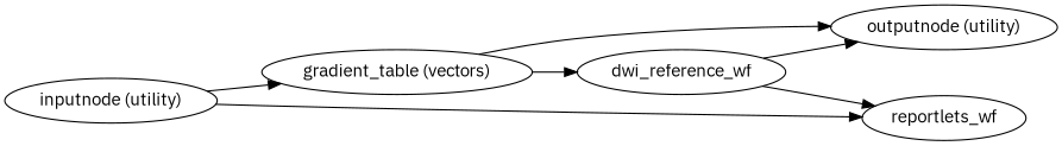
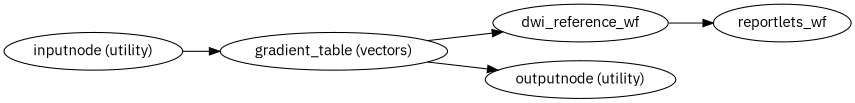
  strict digraph {
    fontname="IBM Plex Sans"
    rankdir=LR
    node [fontname="IBM Plex Sans"]
    edge [fontname="IBM Plex Sans"]
    "inputnode (utility)"
    "gradient_table (vectors)"
    reportlets_wf
    dwi_reference_wf
    "outputnode (utility)"
    "inputnode (utility)" -> "gradient_table (vectors)"
-   "inputnode (utility)" -> reportlets_wf
    "gradient_table (vectors)" -> dwi_reference_wf
    "gradient_table (vectors)" -> "outputnode (utility)"
    dwi_reference_wf -> reportlets_wf
-   dwi_reference_wf -> "outputnode (utility)"
  }
